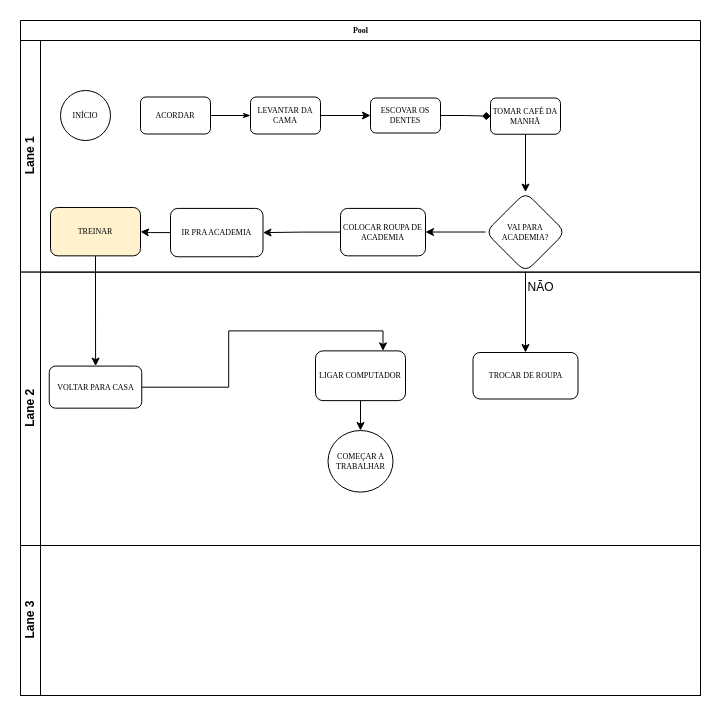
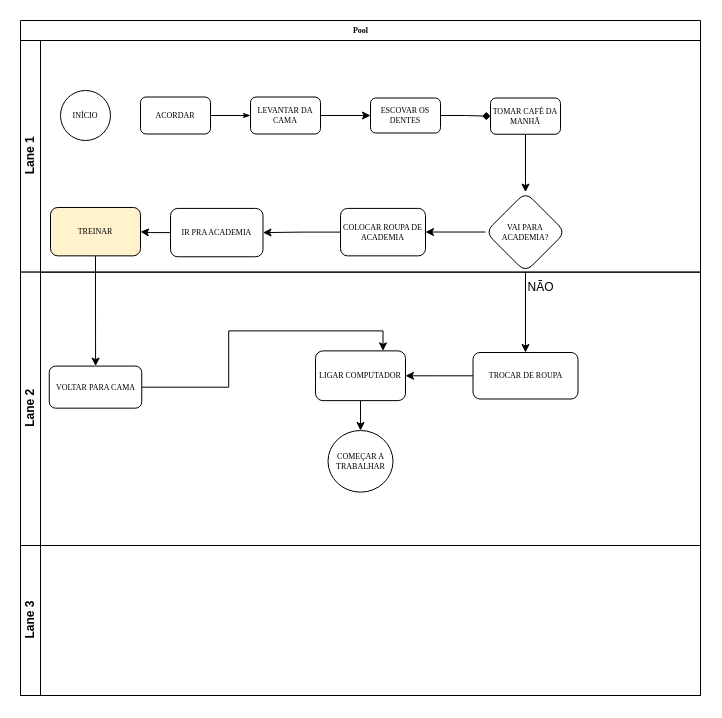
  <mxCell id="0" />
  <mxCell id="1" parent="0" />
  <mxCell id="2" value="Pool" style="swimlane;html=1;childLayout=stackLayout;horizontal=1;startSize=20;horizontalStack=0;rounded=0;shadow=0;labelBackgroundColor=none;strokeWidth=1;fontFamily=Verdana;fontSize=8;align=center;" parent="1" vertex="1"><mxGeometry x="20" y="20" width="680" height="675.01" as="geometry" /></mxCell>
  <mxCell id="3" value="Lane 1" style="swimlane;html=1;startSize=20;horizontal=0;" parent="2" vertex="1"><mxGeometry y="20" width="680" height="231.625" as="geometry" /></mxCell>
  <mxCell id="4" value="INÍCIO" style="ellipse;whiteSpace=wrap;html=1;rounded=0;shadow=0;labelBackgroundColor=none;strokeWidth=1;fontFamily=Verdana;fontSize=8;align=center;" parent="3" vertex="1"><mxGeometry x="40" y="50" width="50" height="50" as="geometry" /></mxCell>
  <mxCell id="5" value="ACORDAR" style="rounded=1;whiteSpace=wrap;html=1;shadow=0;labelBackgroundColor=none;strokeWidth=1;fontFamily=Verdana;fontSize=8;align=center;" parent="3" vertex="1"><mxGeometry x="120" y="56.5" width="70" height="37" as="geometry" /></mxCell>
  <mxCell id="6" value="" style="edgeStyle=orthogonalEdgeStyle;rounded=0;orthogonalLoop=1;jettySize=auto;html=1;" edge="1" parent="3" source="7" target="10"><mxGeometry relative="1" as="geometry" /></mxCell>
  <mxCell id="7" value="LEVANTAR DA CAMA" style="rounded=1;whiteSpace=wrap;html=1;shadow=0;labelBackgroundColor=none;strokeWidth=1;fontFamily=Verdana;fontSize=8;align=center;" parent="3" vertex="1"><mxGeometry x="230" y="56.5" width="70" height="37" as="geometry" /></mxCell>
  <mxCell id="8" style="edgeStyle=orthogonalEdgeStyle;rounded=0;html=1;labelBackgroundColor=none;startArrow=none;startFill=0;startSize=5;endArrow=classicThin;endFill=1;endSize=5;jettySize=auto;orthogonalLoop=1;strokeWidth=1;fontFamily=Verdana;fontSize=8" parent="3" source="5" target="7" edge="1"><mxGeometry relative="1" as="geometry" /></mxCell>
  <mxCell id="9" value="" style="edgeStyle=orthogonalEdgeStyle;rounded=0;orthogonalLoop=1;jettySize=auto;html=1;endArrow=diamond;" edge="1" parent="3" source="10" target="12"><mxGeometry relative="1" as="geometry" /></mxCell>
  <mxCell id="10" value="ESCOVAR OS DENTES" style="whiteSpace=wrap;html=1;fontSize=8;fontFamily=Verdana;rounded=1;shadow=0;labelBackgroundColor=none;strokeWidth=1;" vertex="1" parent="3"><mxGeometry x="350" y="57.5" width="70" height="35" as="geometry" /></mxCell>
  <mxCell id="11" value="" style="edgeStyle=orthogonalEdgeStyle;rounded=0;orthogonalLoop=1;jettySize=auto;html=1;" edge="1" parent="3" source="12" target="13"><mxGeometry relative="1" as="geometry" /></mxCell>
  <mxCell id="12" value="TOMAR CAFÉ DA MANHÃ" style="whiteSpace=wrap;html=1;fontSize=8;fontFamily=Verdana;rounded=1;shadow=0;labelBackgroundColor=none;strokeWidth=1;" vertex="1" parent="3"><mxGeometry x="470" y="57.5" width="70" height="36.25" as="geometry" /></mxCell>
  <mxCell id="13" value="VAI PARA ACADEMIA?" style="rhombus;whiteSpace=wrap;html=1;fontSize=8;fontFamily=Verdana;rounded=1;shadow=0;labelBackgroundColor=none;strokeWidth=1;" vertex="1" parent="3"><mxGeometry x="465" y="151.625" width="80" height="80" as="geometry" /></mxCell>
  <mxCell id="14" value="" style="edgeStyle=orthogonalEdgeStyle;rounded=0;orthogonalLoop=1;jettySize=auto;html=1;" edge="1" parent="3" source="15" target="18"><mxGeometry relative="1" as="geometry" /></mxCell>
  <mxCell id="15" value="COLOCAR ROUPA DE ACADEMIA" style="whiteSpace=wrap;html=1;fontSize=8;fontFamily=Verdana;rounded=1;shadow=0;labelBackgroundColor=none;strokeWidth=1;" vertex="1" parent="3"><mxGeometry x="320" y="167.91" width="85" height="47.44" as="geometry" /></mxCell>
  <mxCell id="16" value="" style="edgeStyle=orthogonalEdgeStyle;rounded=0;orthogonalLoop=1;jettySize=auto;html=1;" edge="1" parent="3"><mxGeometry relative="1" as="geometry"><mxPoint x="465" y="191.535" as="sourcePoint" /><mxPoint x="405" y="191.535" as="targetPoint" /></mxGeometry></mxCell>
  <mxCell id="17" value="" style="edgeStyle=orthogonalEdgeStyle;rounded=0;orthogonalLoop=1;jettySize=auto;html=1;" edge="1" parent="3" source="18" target="19"><mxGeometry relative="1" as="geometry" /></mxCell>
  <mxCell id="18" value="IR PRA ACADEMIA" style="whiteSpace=wrap;html=1;fontSize=8;fontFamily=Verdana;rounded=1;shadow=0;labelBackgroundColor=none;strokeWidth=1;" vertex="1" parent="3"><mxGeometry x="150" y="167.91" width="92.5" height="48.37" as="geometry" /></mxCell>
  <mxCell id="19" value="TREINAR" style="whiteSpace=wrap;html=1;fontSize=8;fontFamily=Verdana;rounded=1;shadow=0;labelBackgroundColor=none;strokeWidth=1;fillColor=#fff2cc;" vertex="1" parent="3"><mxGeometry x="30" y="166.97" width="90" height="48.38" as="geometry" /></mxCell>
  <mxCell id="20" value="Lane 2" style="swimlane;html=1;startSize=20;horizontal=0;" parent="2" vertex="1"><mxGeometry y="251.625" width="680" height="273.385" as="geometry" /></mxCell>
+ <mxCell id="21" value="" style="edgeStyle=orthogonalEdgeStyle;rounded=0;orthogonalLoop=1;jettySize=auto;html=1;" edge="1" parent="20" source="22" target="25"><mxGeometry relative="1" as="geometry" /></mxCell>
  <mxCell id="22" value="TROCAR DE ROUPA" style="whiteSpace=wrap;html=1;fontSize=8;fontFamily=Verdana;rounded=1;shadow=0;labelBackgroundColor=none;strokeWidth=1;" vertex="1" parent="20"><mxGeometry x="452.5" y="80.38" width="105" height="46.5" as="geometry" /></mxCell>
  <mxCell id="23" value="NÃO" style="text;html=1;align=center;verticalAlign=middle;resizable=0;points=[];autosize=1;strokeColor=none;fillColor=none;" vertex="1" parent="20"><mxGeometry x="495" y="0.005" width="50" height="30" as="geometry" /></mxCell>
  <mxCell id="24" value="" style="edgeStyle=orthogonalEdgeStyle;rounded=0;orthogonalLoop=1;jettySize=auto;html=1;" edge="1" parent="20" source="25" target="28"><mxGeometry relative="1" as="geometry" /></mxCell>
  <mxCell id="25" value="LIGAR COMPUTADOR" style="whiteSpace=wrap;html=1;fontSize=8;fontFamily=Verdana;rounded=1;shadow=0;labelBackgroundColor=none;strokeWidth=1;" vertex="1" parent="20"><mxGeometry x="295" y="78.76" width="90" height="49.75" as="geometry" /></mxCell>
  <mxCell id="26" style="edgeStyle=orthogonalEdgeStyle;rounded=0;orthogonalLoop=1;jettySize=auto;html=1;entryX=0.75;entryY=0;entryDx=0;entryDy=0;" edge="1" parent="20" source="27" target="25"><mxGeometry relative="1" as="geometry" /></mxCell>
- <mxCell id="27" value="VOLTAR PARA CASA" style="whiteSpace=wrap;html=1;fontSize=8;fontFamily=Verdana;rounded=1;shadow=0;labelBackgroundColor=none;strokeWidth=1;" vertex="1" parent="20"><mxGeometry x="28.75" y="93.96" width="92.5" height="42.08" as="geometry" /></mxCell>
+ <mxCell id="27" value="VOLTAR PARA CAMA" style="whiteSpace=wrap;html=1;fontSize=8;fontFamily=Verdana;rounded=1;shadow=0;labelBackgroundColor=none;strokeWidth=1;" vertex="1" parent="20"><mxGeometry x="28.75" y="93.96" width="92.5" height="42.08" as="geometry" /></mxCell>
  <mxCell id="28" value="COMEÇAR A TRABALHAR" style="ellipse;whiteSpace=wrap;html=1;fontSize=8;fontFamily=Verdana;rounded=1;shadow=0;labelBackgroundColor=none;strokeWidth=1;" vertex="1" parent="20"><mxGeometry x="307.5" y="158.38" width="65" height="61.63" as="geometry" /></mxCell>
  <mxCell id="29" value="Lane 3" style="swimlane;html=1;startSize=20;horizontal=0;" parent="2" vertex="1"><mxGeometry y="525.01" width="680" height="150" as="geometry" /></mxCell>
  <mxCell id="30" value="" style="edgeStyle=orthogonalEdgeStyle;rounded=0;orthogonalLoop=1;jettySize=auto;html=1;" edge="1" parent="2" source="13" target="22"><mxGeometry relative="1" as="geometry" /></mxCell>
  <mxCell id="31" value="" style="edgeStyle=orthogonalEdgeStyle;rounded=0;orthogonalLoop=1;jettySize=auto;html=1;" edge="1" parent="2" source="19" target="27"><mxGeometry relative="1" as="geometry" /></mxCell>
